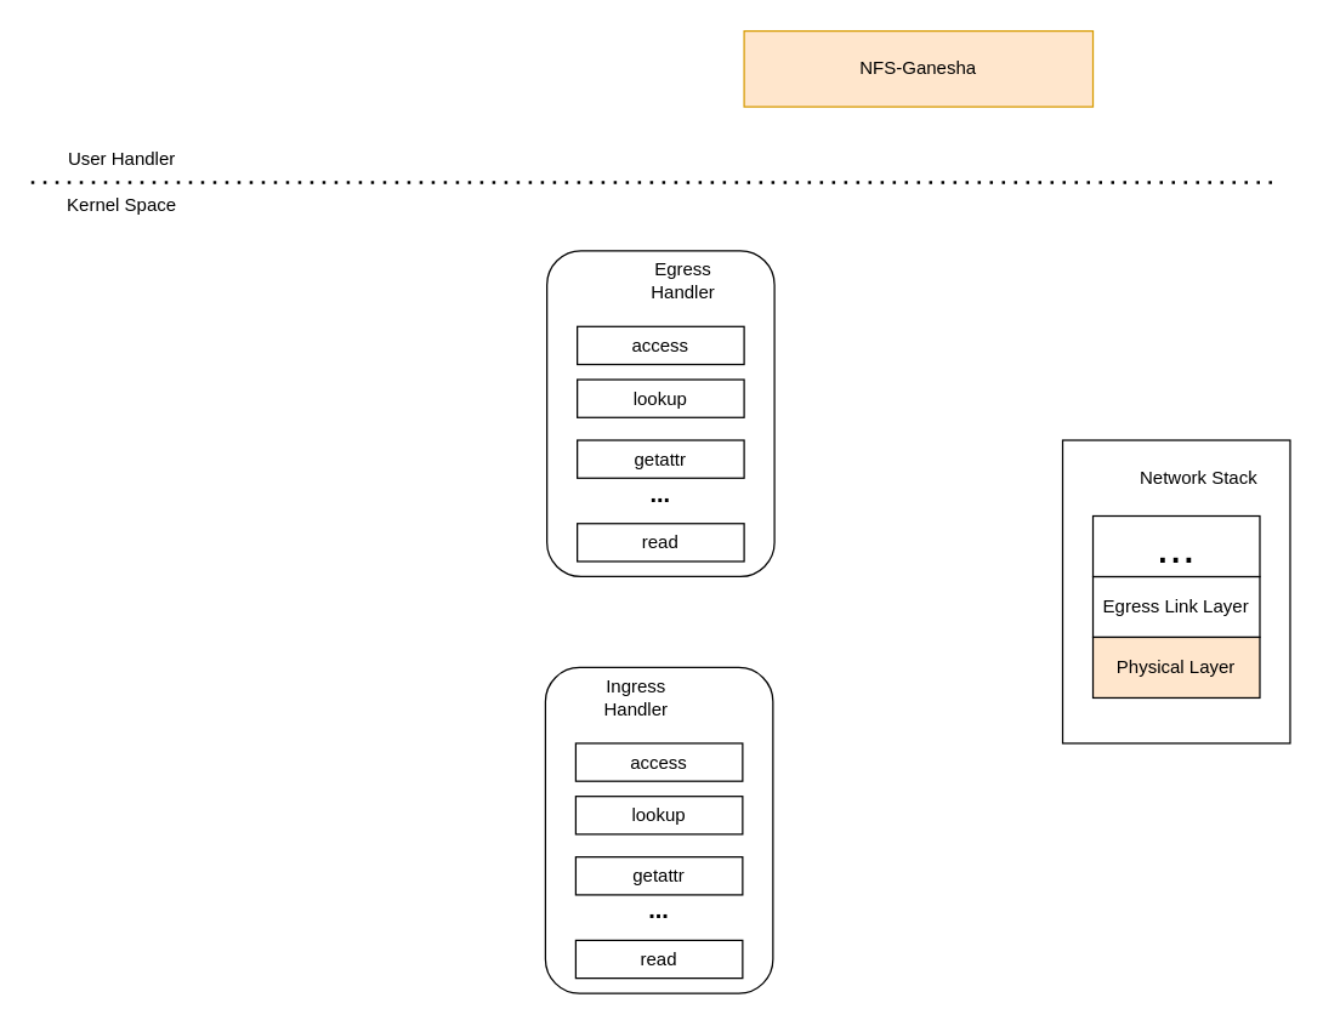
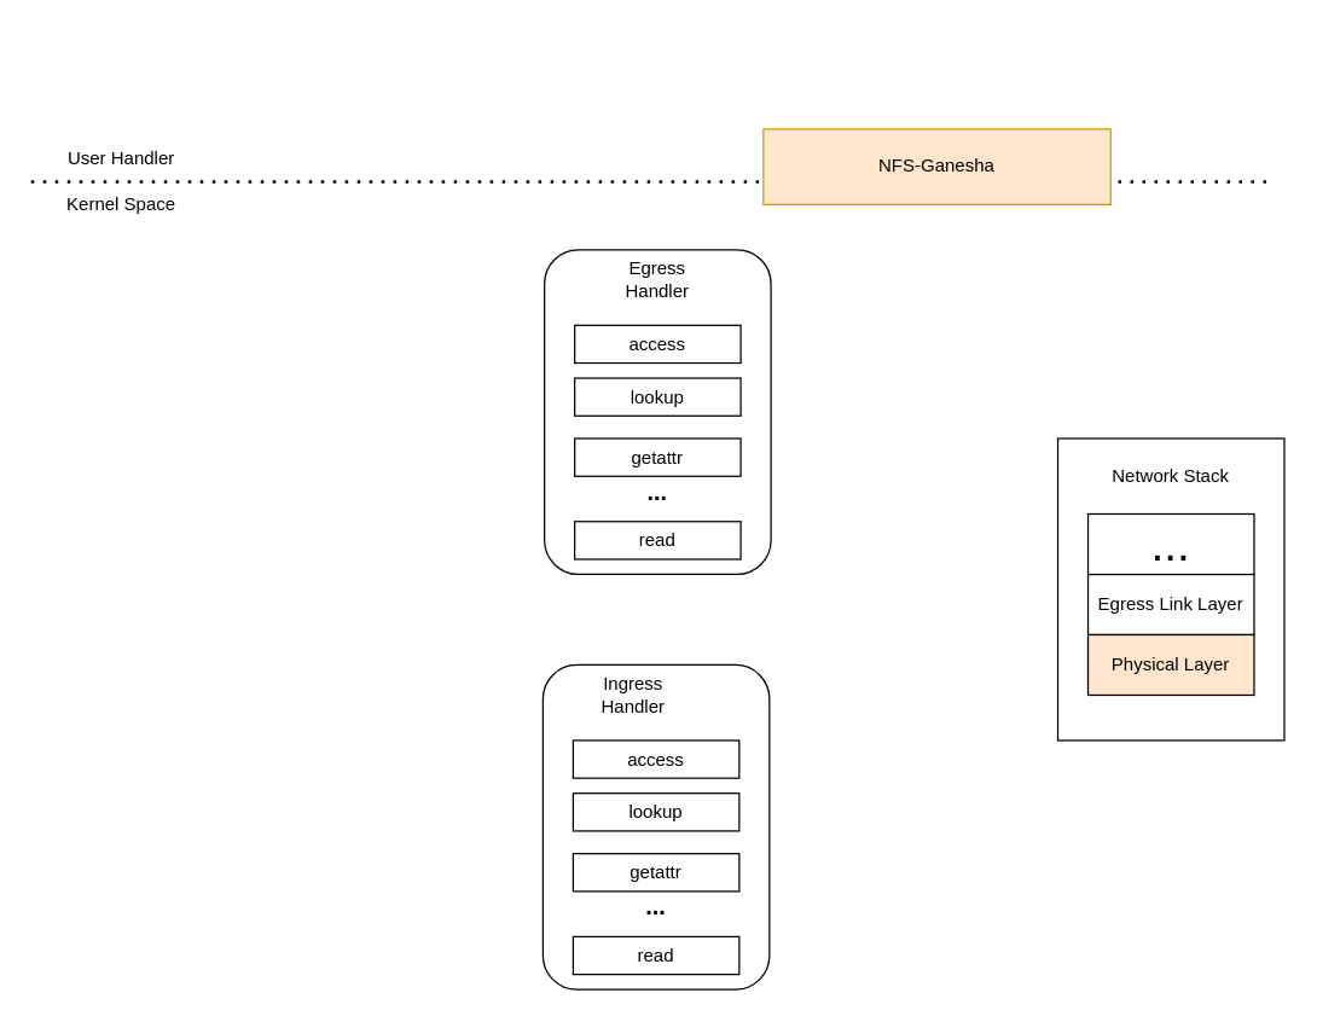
  <mxCell id="0" />
  <mxCell id="1" parent="0" />
  <mxCell id="2" value="" style="rounded=0;whiteSpace=wrap;html=1;" vertex="1" parent="1"><mxGeometry x="700" y="290" width="150" height="200" as="geometry" /></mxCell>
  <mxCell id="3" value="" style="endArrow=none;dashed=1;html=1;dashPattern=1 3;strokeWidth=2;rounded=0;" edge="1" parent="1"><mxGeometry width="50" height="50" relative="1" as="geometry"><mxPoint y="120" as="sourcePoint" x="20" /><mxPoint x="840" y="120" as="targetPoint" /></mxGeometry></mxCell>
  <mxCell id="4" value="User Handler" style="text;html=1;strokeColor=none;fillColor=none;align=center;verticalAlign=middle;whiteSpace=wrap;rounded=0;" vertex="1" parent="1"><mxGeometry y="90" width="120" height="30" as="geometry" x="20" /></mxCell>
  <mxCell id="5" value="Kernel Space" style="text;html=1;strokeColor=none;fillColor=none;align=center;verticalAlign=middle;whiteSpace=wrap;rounded=0;" vertex="1" parent="1"><mxGeometry y="120" width="120" height="30" as="geometry" x="20" /></mxCell>
- <mxCell id="6" value="NFS-Ganesha" style="rounded=0;whiteSpace=wrap;html=1;fillColor=#ffe6cc;strokeColor=#d79b00;" vertex="1" parent="1"><mxGeometry x="490" y="20" width="230" height="50" as="geometry" /></mxCell>
+ <mxCell id="6" value="NFS-Ganesha" style="rounded=0;whiteSpace=wrap;html=1;fillColor=#ffe6cc;strokeColor=#d79b00;" vertex="1" parent="1"><mxGeometry x="505" y="85" width="230" height="50" as="geometry" /></mxCell>
  <mxCell id="7" value="Egress Link Layer" style="rounded=0;whiteSpace=wrap;html=1;" vertex="1" parent="1"><mxGeometry x="720" y="380" width="110" height="40" as="geometry" /></mxCell>
  <mxCell id="8" value="Physical Layer" style="rounded=0;whiteSpace=wrap;html=1;fillColor=#ffe6cc;" vertex="1" parent="1"><mxGeometry x="720" y="420" width="110" height="40" as="geometry" /></mxCell>
  <mxCell id="9" value="&lt;font style=&quot;font-size: 31px;&quot;&gt;...&lt;/font&gt;" style="rounded=0;whiteSpace=wrap;html=1;" vertex="1" parent="1"><mxGeometry x="720" y="340" width="110" height="40" as="geometry" /></mxCell>
- <mxCell id="10" value="Network Stack" style="text;html=1;strokeColor=none;fillColor=none;align=center;verticalAlign=middle;whiteSpace=wrap;rounded=0;" vertex="1" parent="1"><mxGeometry x="740" y="300" width="100" height="30" as="geometry" /></mxCell>
+ <mxCell id="10" value="Network Stack" style="text;html=1;strokeColor=none;fillColor=none;align=center;verticalAlign=middle;whiteSpace=wrap;rounded=0;" vertex="1" parent="1"><mxGeometry x="725" y="300" width="100" height="30" as="geometry" /></mxCell>
  <mxCell id="11" value="" style="rounded=1;whiteSpace=wrap;html=1;" vertex="1" parent="1"><mxGeometry x="360" y="165" width="150" height="215" as="geometry" /></mxCell>
  <mxCell id="12" value="access" style="rounded=0;whiteSpace=wrap;html=1;" vertex="1" parent="1"><mxGeometry x="380" y="215" width="110" height="25" as="geometry" /></mxCell>
- <mxCell id="13" value="Egress Handler" style="text;html=1;strokeColor=none;fillColor=none;align=center;verticalAlign=middle;whiteSpace=wrap;rounded=0;" vertex="1" parent="1"><mxGeometry x="420" y="170" width="60" height="30" as="geometry" /></mxCell>
+ <mxCell id="13" value="Egress Handler" style="text;html=1;strokeColor=none;fillColor=none;align=center;verticalAlign=middle;whiteSpace=wrap;rounded=0;" vertex="1" parent="1"><mxGeometry x="405" y="170" width="60" height="30" as="geometry" /></mxCell>
  <mxCell id="14" value="lookup" style="rounded=0;whiteSpace=wrap;html=1;" vertex="1" parent="1"><mxGeometry x="380" y="250" width="110" height="25" as="geometry" /></mxCell>
  <mxCell id="15" value="getattr" style="rounded=0;whiteSpace=wrap;html=1;" vertex="1" parent="1"><mxGeometry x="380" y="290" width="110" height="25" as="geometry" /></mxCell>
  <mxCell id="16" value="read" style="rounded=0;whiteSpace=wrap;html=1;" vertex="1" parent="1"><mxGeometry x="380" y="345" width="110" height="25" as="geometry" /></mxCell>
  <mxCell id="17" value="&lt;b&gt;&lt;font style=&quot;font-size: 16px;&quot;&gt;...&lt;/font&gt;&lt;/b&gt;" style="text;html=1;strokeColor=none;fillColor=none;align=center;verticalAlign=middle;whiteSpace=wrap;rounded=0;" vertex="1" parent="1"><mxGeometry x="405" y="310" width="60" height="30" as="geometry" /></mxCell>
  <mxCell id="18" value="" style="rounded=1;whiteSpace=wrap;html=1;" vertex="1" parent="1"><mxGeometry x="359" y="440" width="150" height="215" as="geometry" /></mxCell>
  <mxCell id="19" value="access" style="rounded=0;whiteSpace=wrap;html=1;" vertex="1" parent="1"><mxGeometry x="379" y="490" width="110" height="25" as="geometry" /></mxCell>
  <mxCell id="20" value="Ingress Handler" style="text;html=1;strokeColor=none;fillColor=none;align=center;verticalAlign=middle;whiteSpace=wrap;rounded=0;" vertex="1" parent="1"><mxGeometry x="389" y="445" width="60" height="30" as="geometry" /></mxCell>
  <mxCell id="21" value="lookup" style="rounded=0;whiteSpace=wrap;html=1;" vertex="1" parent="1"><mxGeometry x="379" y="525" width="110" height="25" as="geometry" /></mxCell>
  <mxCell id="22" value="getattr" style="rounded=0;whiteSpace=wrap;html=1;" vertex="1" parent="1"><mxGeometry x="379" y="565" width="110" height="25" as="geometry" /></mxCell>
  <mxCell id="23" value="read" style="rounded=0;whiteSpace=wrap;html=1;" vertex="1" parent="1"><mxGeometry x="379" y="620" width="110" height="25" as="geometry" /></mxCell>
  <mxCell id="24" value="&lt;b&gt;&lt;font style=&quot;font-size: 16px;&quot;&gt;...&lt;/font&gt;&lt;/b&gt;" style="text;html=1;strokeColor=none;fillColor=none;align=center;verticalAlign=middle;whiteSpace=wrap;rounded=0;" vertex="1" parent="1"><mxGeometry x="404" y="585" width="60" height="30" as="geometry" /></mxCell>
